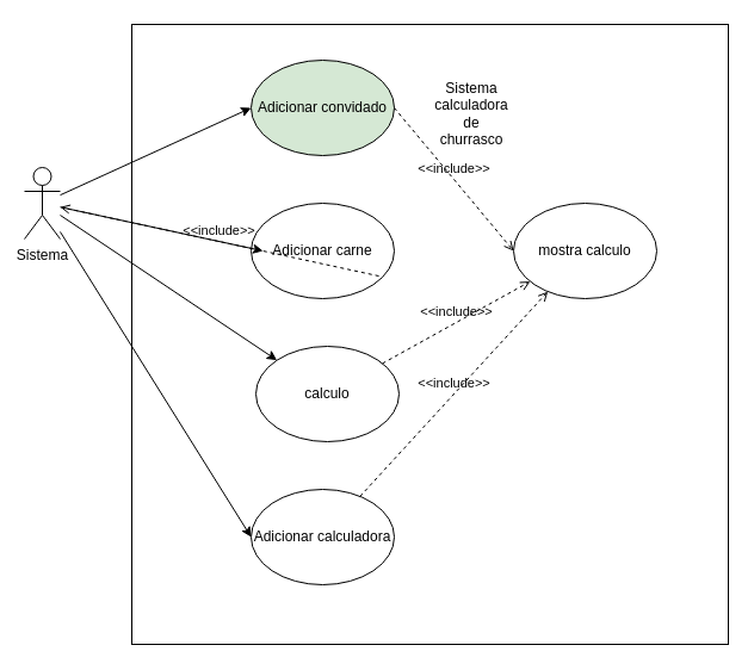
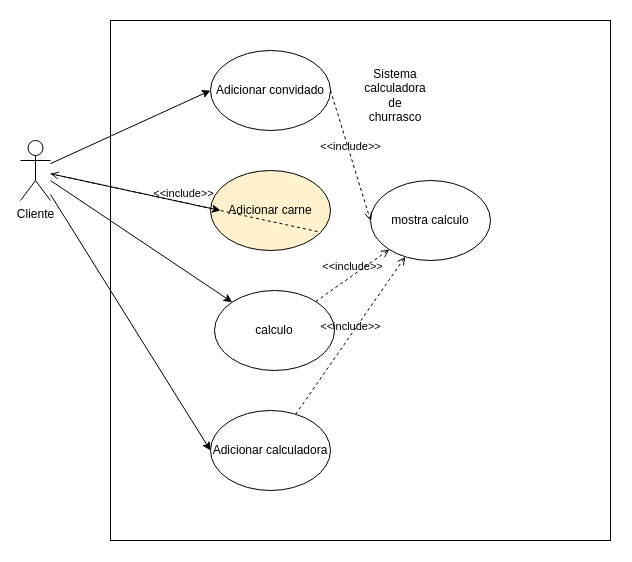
  <mxCell id="0" />
  <mxCell id="1" parent="0" />
  <mxCell id="2" value="" style="rounded=0;whiteSpace=wrap;html=1;" vertex="1" parent="1"><mxGeometry x="110" y="20" width="500" height="520" as="geometry" /></mxCell>
- <mxCell id="3" value="Sistema" style="shape=umlActor;verticalLabelPosition=bottom;verticalAlign=top;html=1;" vertex="1" parent="1"><mxGeometry x="20" y="140" width="30" height="60" as="geometry" /></mxCell>
- <mxCell id="4" value="Adicionar convidado" style="ellipse;whiteSpace=wrap;html=1;fillColor=#d5e8d4;" vertex="1" parent="1"><mxGeometry x="210" y="50" width="120" height="80" as="geometry" /></mxCell>
- <mxCell id="5" value="Adicionar carne" style="ellipse;whiteSpace=wrap;html=1;" vertex="1" parent="1"><mxGeometry x="210" y="170" width="120" height="80" as="geometry" /></mxCell>
+ <mxCell id="3" value="Cliente" style="shape=umlActor;verticalLabelPosition=bottom;verticalAlign=top;html=1;" vertex="1" parent="1"><mxGeometry x="20" y="140" width="30" height="60" as="geometry" /></mxCell>
+ <mxCell id="4" value="Adicionar convidado" style="ellipse;whiteSpace=wrap;html=1;" vertex="1" parent="1"><mxGeometry x="210" y="50" width="120" height="80" as="geometry" /></mxCell>
+ <mxCell id="5" value="Adicionar carne" style="ellipse;whiteSpace=wrap;html=1;fillColor=#fff2cc;" vertex="1" parent="1"><mxGeometry x="210" y="170" width="120" height="80" as="geometry" /></mxCell>
  <mxCell id="6" value="calculo" style="ellipse;whiteSpace=wrap;html=1;" vertex="1" parent="1"><mxGeometry x="214" y="290" width="120" height="80" as="geometry" /></mxCell>
  <mxCell id="7" value="Adicionar calculadora" style="ellipse;whiteSpace=wrap;html=1;" vertex="1" parent="1"><mxGeometry x="210" y="410" width="120" height="80" as="geometry" /></mxCell>
- <mxCell id="8" value="mostra calculo " style="ellipse;whiteSpace=wrap;html=1;" vertex="1" parent="1"><mxGeometry x="430" y="170" width="120" height="80" as="geometry" /></mxCell>
+ <mxCell id="8" value="mostra calculo " style="ellipse;whiteSpace=wrap;html=1;" vertex="1" parent="1"><mxGeometry x="370" y="180" width="120" height="80" as="geometry" /></mxCell>
  <mxCell id="9" value="" style="endArrow=classic;html=1;rounded=0;entryX=0;entryY=0.5;entryDx=0;entryDy=0;" edge="1" parent="1" source="3" target="4"><mxGeometry width="50" height="50" relative="1" as="geometry"><mxPoint x="250" y="280" as="sourcePoint" /><mxPoint x="300" y="230" as="targetPoint" /></mxGeometry></mxCell>
  <mxCell id="10" value="" style="endArrow=classic;html=1;rounded=0;" edge="1" parent="1" source="3"><mxGeometry width="50" height="50" relative="1" as="geometry"><mxPoint x="250" y="280" as="sourcePoint" /><mxPoint x="220" y="210" as="targetPoint" /></mxGeometry></mxCell>
  <mxCell id="11" value="" style="endArrow=classic;html=1;rounded=0;" edge="1" parent="1" source="3" target="6"><mxGeometry width="50" height="50" relative="1" as="geometry"><mxPoint x="250" y="280" as="sourcePoint" /><mxPoint x="300" y="230" as="targetPoint" /></mxGeometry></mxCell>
  <mxCell id="12" value="" style="endArrow=classic;html=1;rounded=0;entryX=0;entryY=0.5;entryDx=0;entryDy=0;" edge="1" parent="1" source="3" target="7"><mxGeometry width="50" height="50" relative="1" as="geometry"><mxPoint x="250" y="280" as="sourcePoint" /><mxPoint x="300" y="230" as="targetPoint" /></mxGeometry></mxCell>
  <mxCell id="13" value="&amp;lt;&amp;lt;include&amp;gt;&amp;gt;" style="html=1;verticalAlign=bottom;labelBackgroundColor=none;endArrow=open;endFill=0;dashed=1;rounded=0;exitX=1;exitY=0.5;exitDx=0;exitDy=0;entryX=0;entryY=0.5;entryDx=0;entryDy=0;" edge="1" parent="1" source="4" target="8"><mxGeometry width="160" relative="1" as="geometry"><mxPoint x="190" y="250" as="sourcePoint" /><mxPoint x="350" y="250" as="targetPoint" /></mxGeometry></mxCell>
  <mxCell id="14" value="&amp;lt;&amp;lt;include&amp;gt;&amp;gt;" style="html=1;verticalAlign=bottom;labelBackgroundColor=none;endArrow=open;endFill=0;dashed=1;rounded=0;exitX=0.892;exitY=0.763;exitDx=0;exitDy=0;exitPerimeter=0;" edge="1" parent="1" source="5" target="3"><mxGeometry width="160" relative="1" as="geometry"><mxPoint x="350" y="150" as="sourcePoint" /><mxPoint x="450" y="270" as="targetPoint" /></mxGeometry></mxCell>
  <mxCell id="15" value="&amp;lt;&amp;lt;include&amp;gt;&amp;gt;" style="html=1;verticalAlign=bottom;labelBackgroundColor=none;endArrow=open;endFill=0;dashed=1;rounded=0;" edge="1" parent="1" source="6" target="8"><mxGeometry width="160" relative="1" as="geometry"><mxPoint x="380" y="314" as="sourcePoint" /><mxPoint x="494" y="300" as="targetPoint" /></mxGeometry></mxCell>
  <mxCell id="16" value="&amp;lt;&amp;lt;include&amp;gt;&amp;gt;" style="html=1;verticalAlign=bottom;labelBackgroundColor=none;endArrow=open;endFill=0;dashed=1;rounded=0;" edge="1" parent="1" source="7" target="8"><mxGeometry width="160" relative="1" as="geometry"><mxPoint x="510" y="378" as="sourcePoint" /><mxPoint x="634" y="310" as="targetPoint" /></mxGeometry></mxCell>
  <mxCell id="17" value="Sistema calculadora de churrasco" style="text;html=1;align=center;verticalAlign=middle;whiteSpace=wrap;rounded=0;" vertex="1" parent="1"><mxGeometry x="365" y="80" width="60" height="30" as="geometry" /></mxCell>
